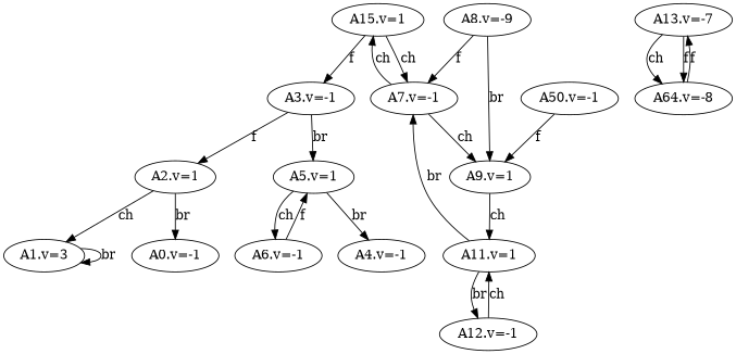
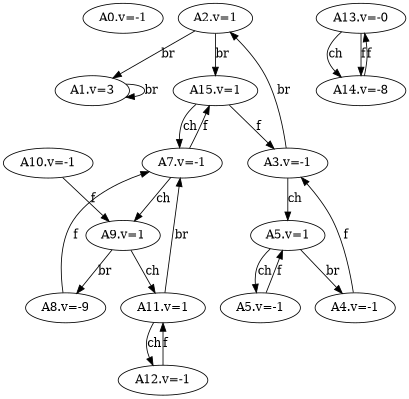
  digraph {
    fontname="DejaVu Serif"
    node [fontname="DejaVu Serif"]
    edge [fontname="DejaVu Serif"]
    n1 [label="A0.v=-1"]
    n2 [label="A1.v=3"]
    n3 [label="A2.v=1"]
    n4 [label="A15.v=1"]
    n5 [label="A3.v=-1"]
    n6 [label="A7.v=-1"]
    n7 [label="A5.v=1"]
    n8 [label="A4.v=-1"]
-   n9 [label="A6.v=-1"]
+   n9 [label="A5.v=-1"]
    n10 [label="A9.v=1"]
    n11 [label="A8.v=-9"]
    n12 [label="A11.v=1"]
    n13 [label="A12.v=-1"]
-   n14 [label="A50.v=-1"]
-   n15 [label="A13.v=-7"]
-   n16 [label="A64.v=-8"]
+   n14 [label="A10.v=-1"]
+   n15 [label="A13.v=-0"]
+   n16 [label="A14.v=-8"]
    n2 -> n2 [label=br]
-   n3 -> n2 [label=ch]
-   n3 -> n1 [label=br]
+   n3 -> n2 [label=br]
+   n3 -> n4 [label=br]
    n4 -> n5 [label=f]
    n4 -> n6 [label=ch]
-   n5 -> n3 [label=f]
-   n5 -> n7 [label=br]
-   n6 -> n4 [label=ch]
+   n5 -> n3 [label=br]
+   n5 -> n7 [label=ch]
+   n6 -> n4 [label=f]
    n6 -> n10 [label=ch]
    n7 -> n8 [label=br]
    n7 -> n9 [label=ch]
+   n8 -> n5 [label=f]
    n9 -> n7 [label=f]
-   n11 -> n10 [label=br]
+   n10 -> n11 [label=br]
    n10 -> n12 [label=ch]
    n11 -> n6 [label=f]
    n12 -> n6 [label=br]
-   n12 -> n13 [label=br]
-   n13 -> n12 [label=ch]
+   n12 -> n13 [label=ch]
+   n13 -> n12 [label=f]
    n14 -> n10 [label=f]
    n15 -> n16 [label=ch]
    n15 -> n16 [label=f]
    n16 -> n15 [label=f]
  }
